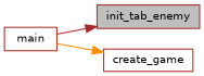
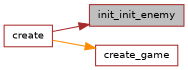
  digraph {
    rankdir=RL
    node [color=brown fillcolor=white fontname=Helvetica fontsize=10 shape=record style=filled]
    edge [dir=back fontname=Helvetica fontsize=10 labelfontname=Helvetica labelfontsize=10 style=solid]
-   n1 [fillcolor=grey75 fontcolor=black height=0.2 label=init_tab_enemy width=0.4]
-   n2 [height=0.2 label=main width=0.4]
+   n1 [fillcolor=grey75 fontcolor=black height=0.2 label=init_init_enemy width=0.4]
+   n2 [height=0.2 label=create width=0.4]
    n3 [height=0.2 label=create_game width=0.4]
    n1 -> n2 [color=brown]
    n3 -> n2 [color=darkorange]
  }
